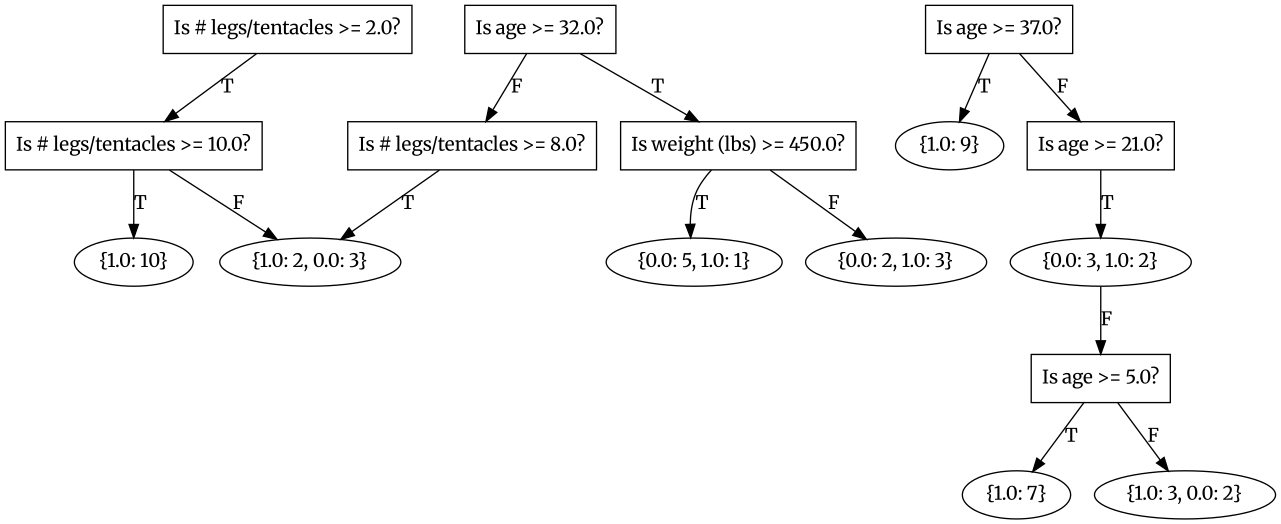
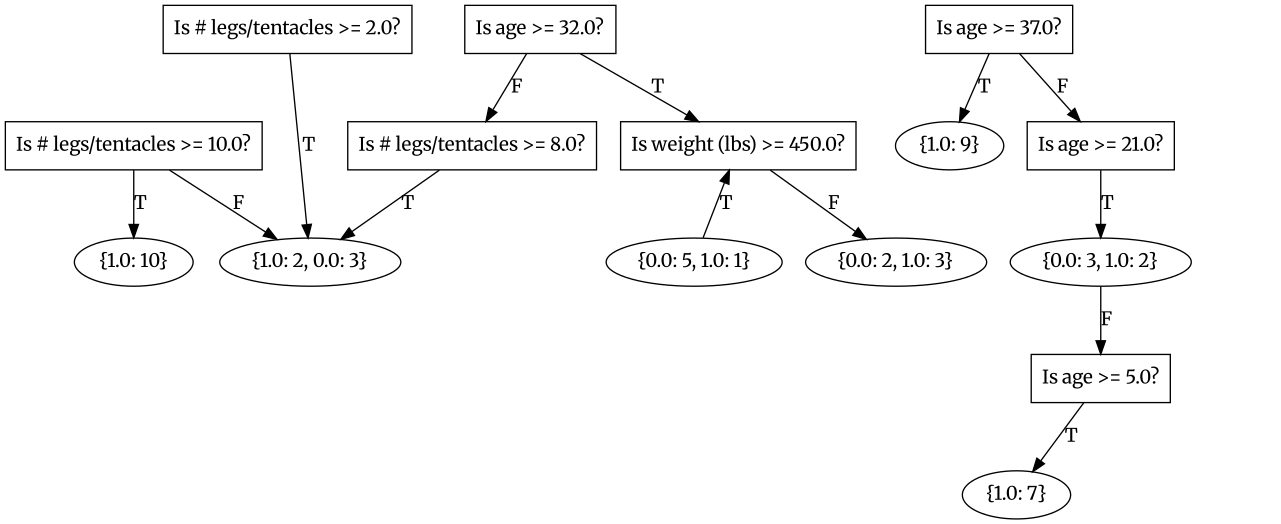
  digraph {
    fontname=Merriweather
    node [fontname=Merriweather shape=box]
    edge [fontname=Merriweather]
    n1 [label="Is # legs/tentacles >= 2.0?"]
    n2 [label="Is # legs/tentacles >= 10.0?"]
    n3 [label="{1.0: 10}" shape=oval]
    n4 [label="{1.0: 2, 0.0: 3}" shape=oval]
    n5 [label="Is age >= 37.0?"]
    n6 [label="{1.0: 9}" shape=oval]
    n7 [label="Is age >= 21.0?"]
    n8 [label="Is age >= 32.0?"]
    n9 [label="Is weight (lbs) >= 450.0?"]
    n10 [label="Is # legs/tentacles >= 8.0?"]
    n11 [label="{0.0: 5, 1.0: 1}" shape=oval]
    n12 [label="{0.0: 2, 1.0: 3}" shape=oval]
    n13 [label="{0.0: 3, 1.0: 2}" shape=oval]
    n14 [label="Is age >= 5.0?"]
    n15 [label="{1.0: 7}" shape=oval]
-   n16 [label="{1.0: 3, 0.0: 2}" shape=oval]
-   n1 -> n2 [label=T]
+   n1 -> n4 [label=T]
    n2 -> n3 [label=T]
    n2 -> n4 [label=F]
    n5 -> n6 [label=T]
    n5 -> n7 [label=F]
    n7 -> n13 [label=T]
    n8 -> n9 [label=T]
    n8 -> n10 [label=F]
-   n9 -> n11 [label=T]
+   n11 -> n9 [label=T]
    n9 -> n12 [label=F]
    n10 -> n4 [label=T]
    n13 -> n14 [label=F]
    n14 -> n15 [label=T]
-   n14 -> n16 [label=F]
  }
